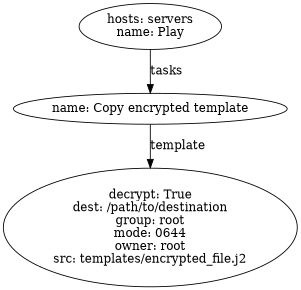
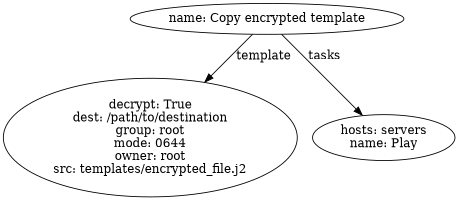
  digraph {
    n1 [label="decrypt: True\ndest: /path/to/destination\ngroup: root\nmode: 0644\nowner: root\nsrc: templates/encrypted_file.j2\n"]
    n2 [label="name: Copy encrypted template\n"]
    n3 [label="hosts: servers\nname: Play\n"]
    n2 -> n1 [label=template]
-   n3 -> n2 [label=tasks]
+   n2 -> n3 [label=tasks]
  }
